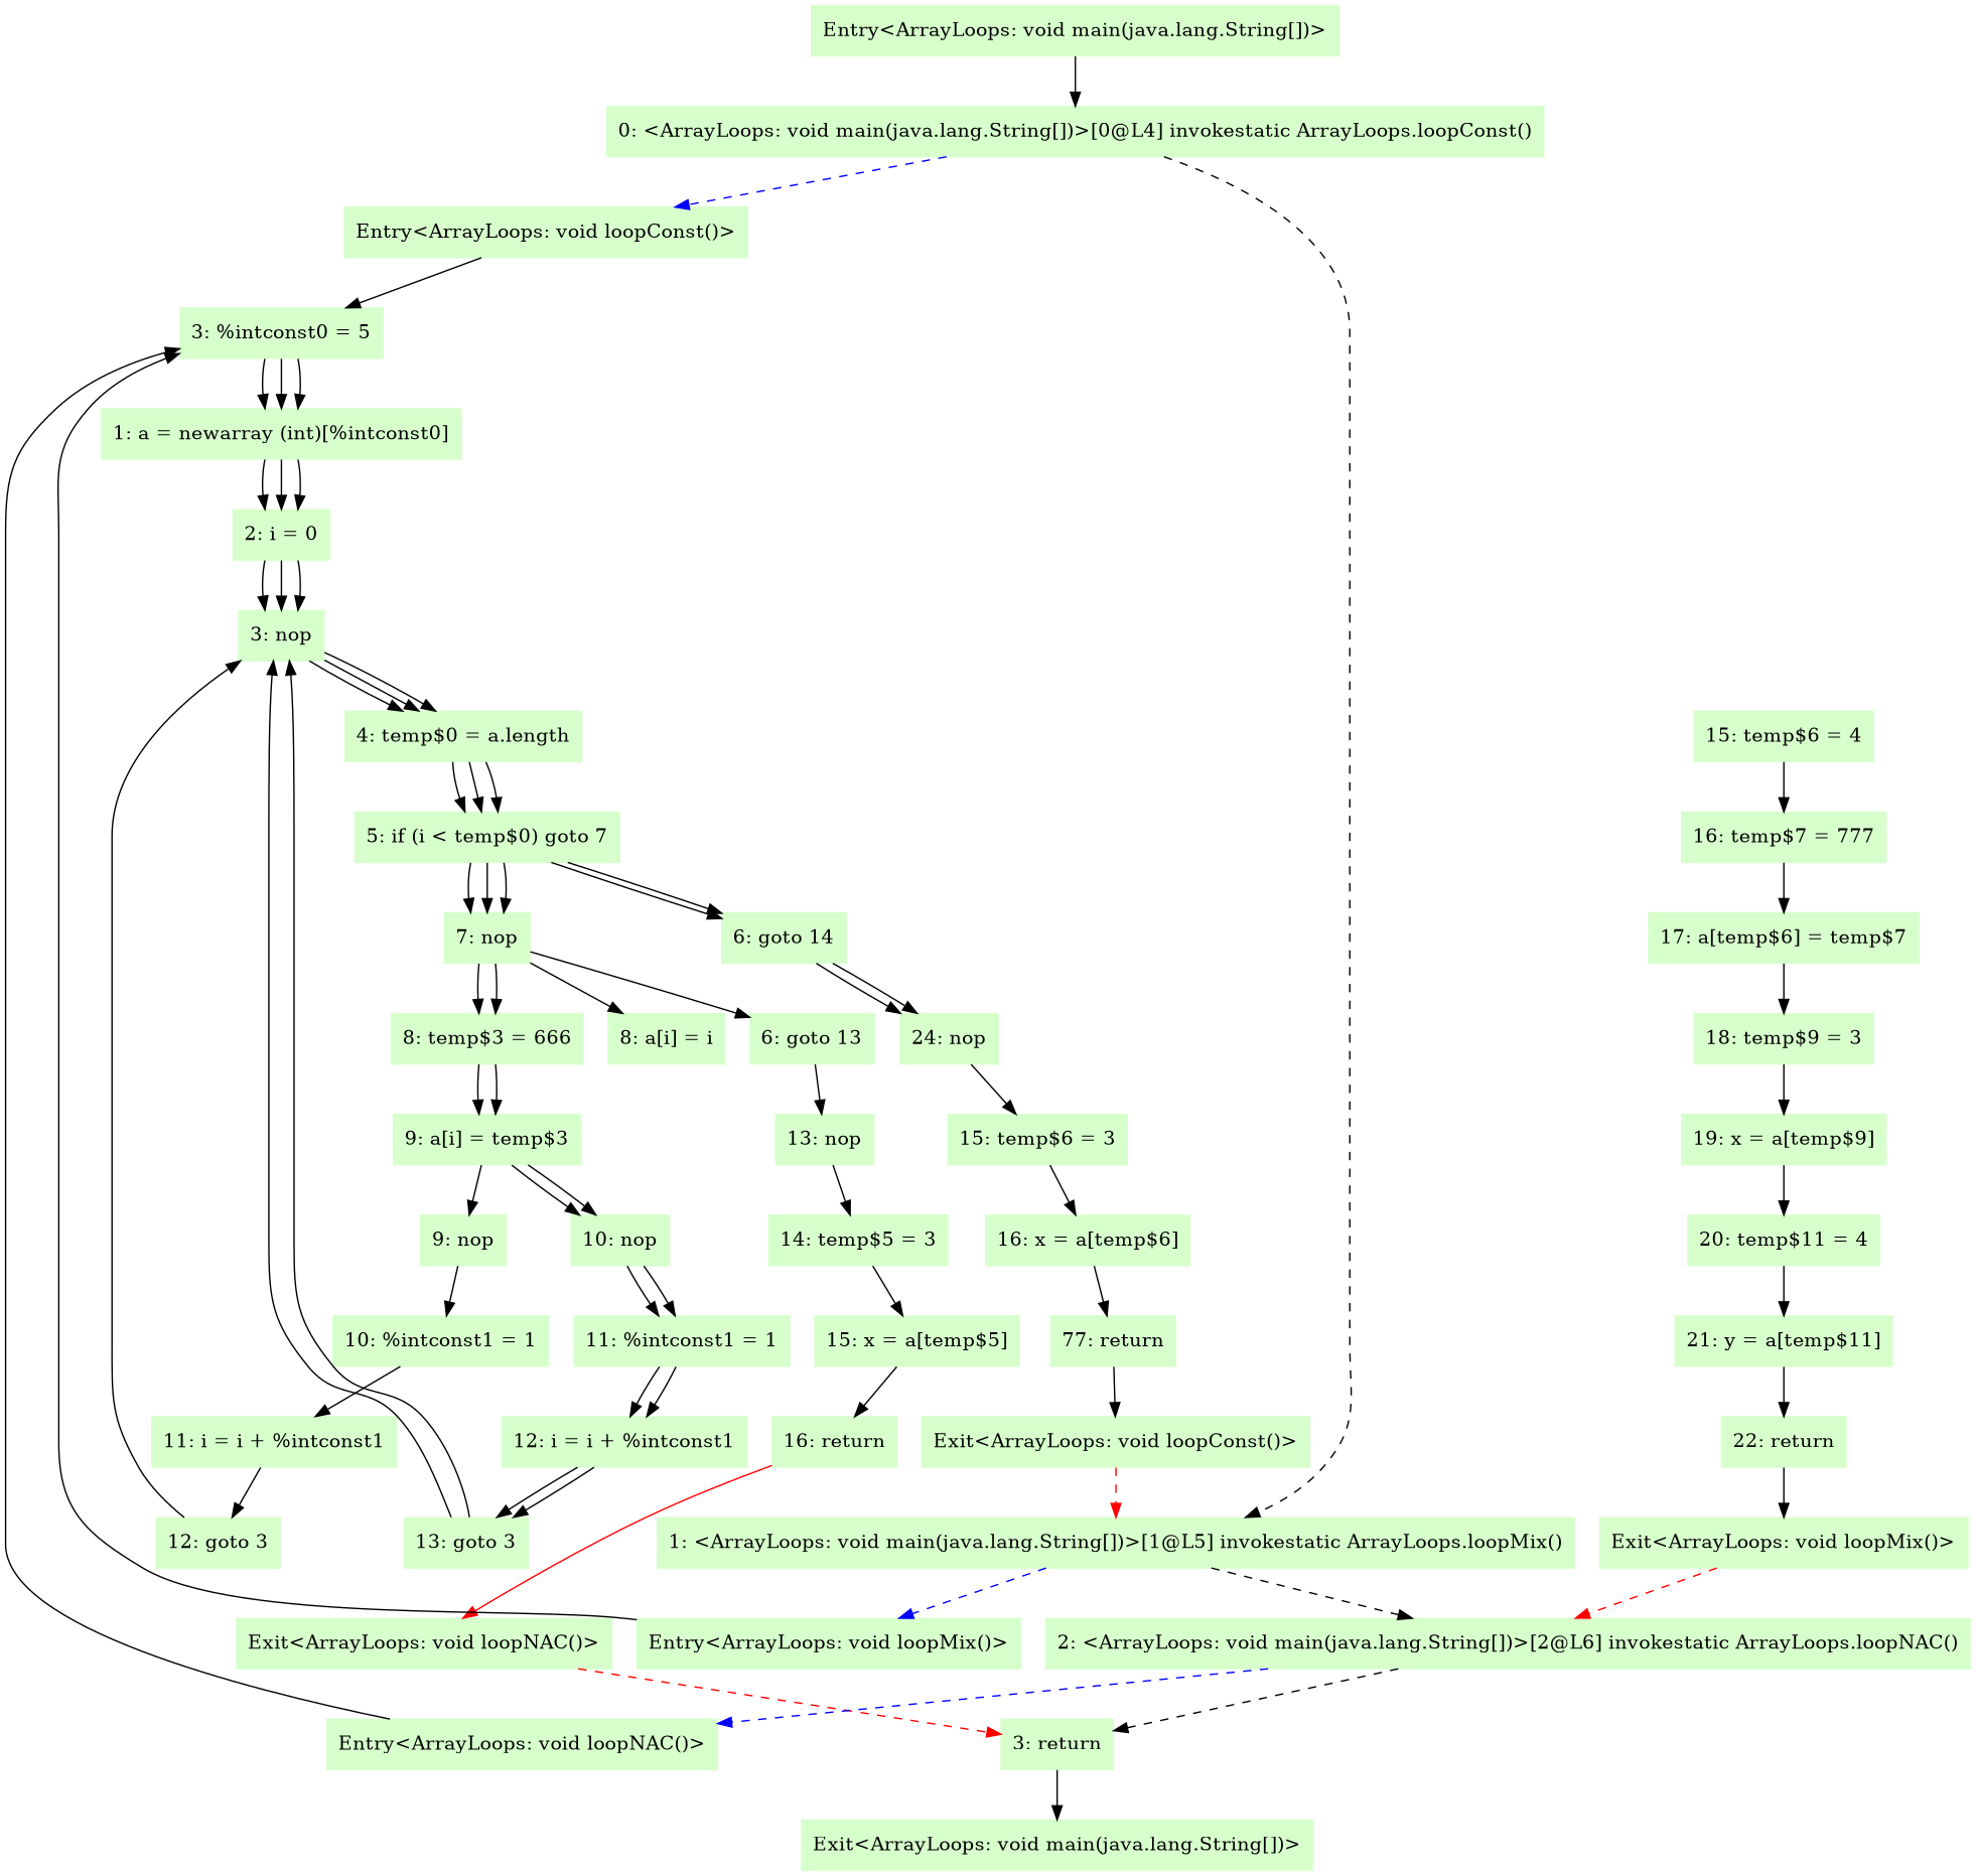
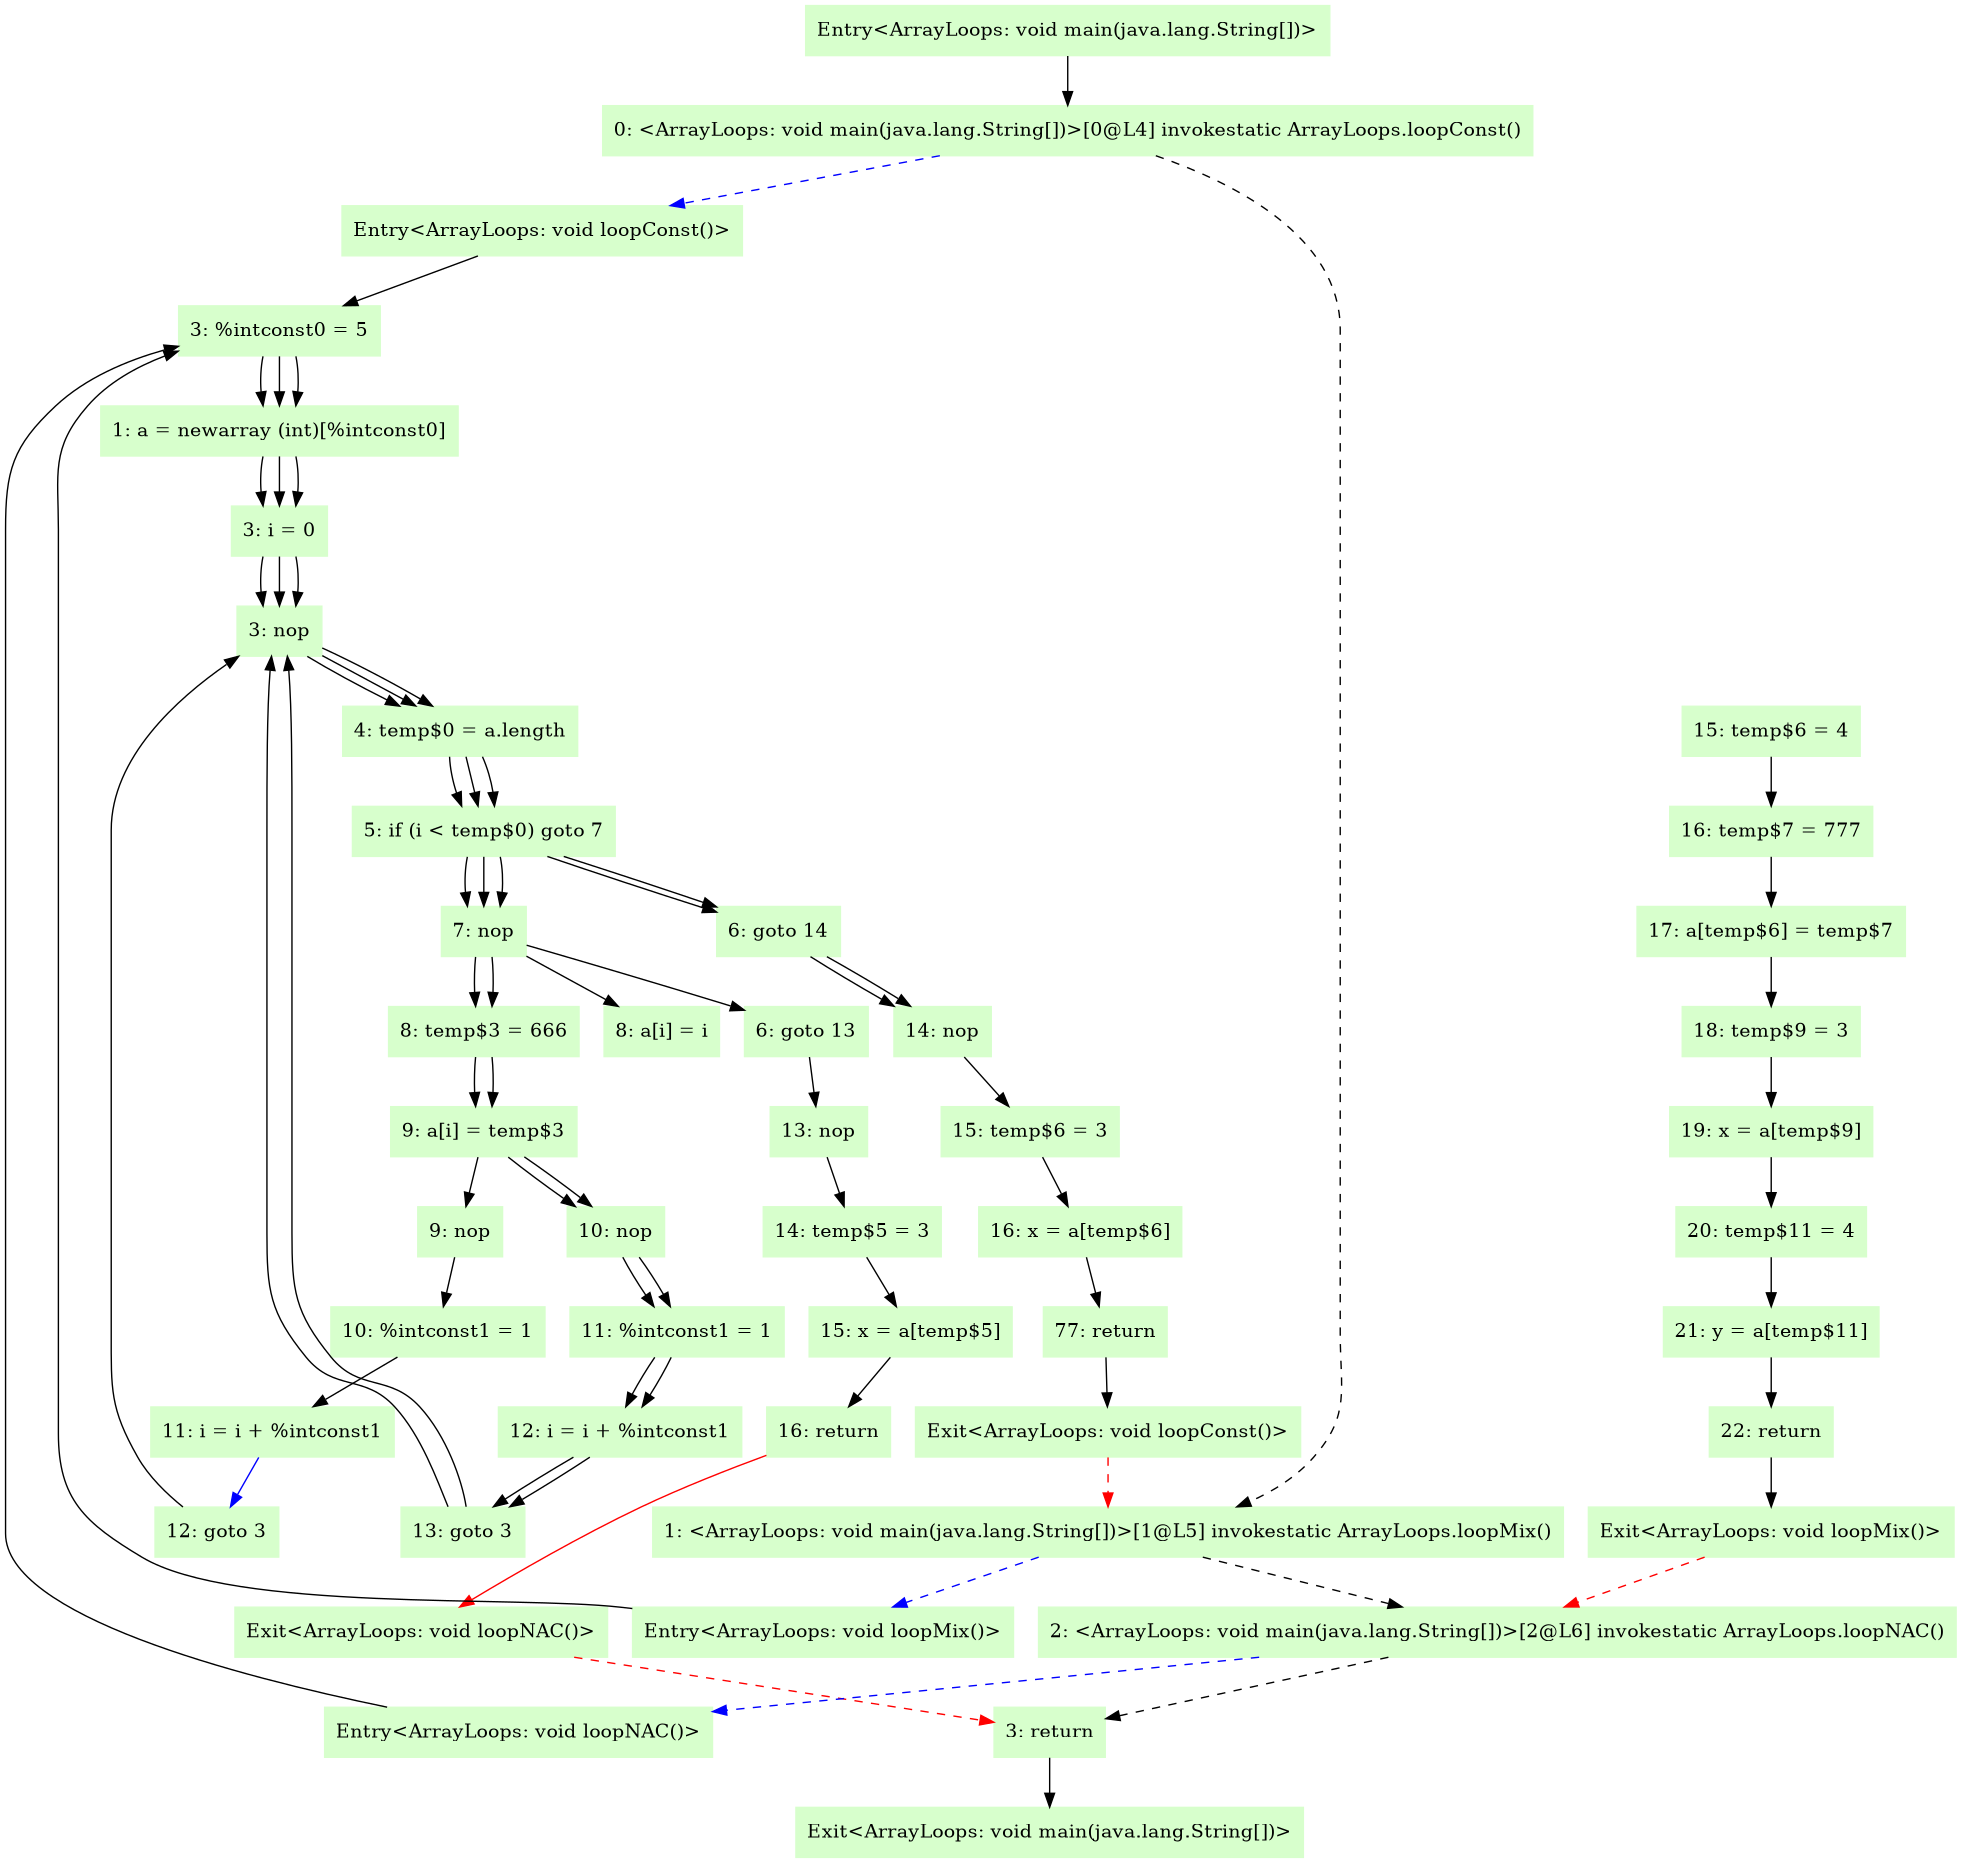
  digraph {
    node [color=".3 .2 1.0" shape=box style=filled]
    n1 [label="3: %intconst0 = 5"]
    "Entry<ArrayLoops: void loopNAC()>"
    "1: a = newarray (int)[%intconst0]"
-   "2: i = 0"
+   "2: i = 0" [label="3: i = 0"]
    "3: nop"
    "4: temp$0 = a.length"
    "5: if (i < temp$0) goto 7"
    "7: nop"
    "6: goto 14"
    "6: goto 13"
    "13: nop"
    "8: a[i] = i"
    "8: temp$3 = 666"
-   "14: nop" [label="24: nop"]
+   "14: nop"
    "14: temp$5 = 3"
    "9: a[i] = temp$3"
    "9: nop"
    "10: %intconst1 = 1"
    "11: i = i + %intconst1"
    "12: goto 3"
    "15: x = a[temp$5]"
    "16: return"
    "Exit<ArrayLoops: void loopNAC()>"
    "3: return"
    "Exit<ArrayLoops: void main(java.lang.String[])>"
    "Entry<ArrayLoops: void loopConst()>"
    "15: temp$6 = 3"
    "10: nop"
    "11: %intconst1 = 1"
    "12: i = i + %intconst1"
    "13: goto 3"
    "16: x = a[temp$6]"
    "15: temp$6 = 4"
    "16: temp$7 = 777"
    n35 [label="77: return"]
    "Exit<ArrayLoops: void loopConst()>"
    "1: <ArrayLoops: void main(java.lang.String[])>[1@L5] invokestatic ArrayLoops.loopMix()"
    "2: <ArrayLoops: void main(java.lang.String[])>[2@L6] invokestatic ArrayLoops.loopNAC()"
    "Entry<ArrayLoops: void loopMix()>"
    "Entry<ArrayLoops: void main(java.lang.String[])>"
    "0: <ArrayLoops: void main(java.lang.String[])>[0@L4] invokestatic ArrayLoops.loopConst()"
    "17: a[temp$6] = temp$7"
    "18: temp$9 = 3"
    "19: x = a[temp$9]"
    "20: temp$11 = 4"
    "21: y = a[temp$11]"
    "22: return"
    "Exit<ArrayLoops: void loopMix()>"
    n1 -> "1: a = newarray (int)[%intconst0]"
    n1 -> "1: a = newarray (int)[%intconst0]"
    n1 -> "1: a = newarray (int)[%intconst0]"
    "Entry<ArrayLoops: void loopNAC()>" -> n1
    "1: a = newarray (int)[%intconst0]" -> "2: i = 0"
    "1: a = newarray (int)[%intconst0]" -> "2: i = 0"
    "1: a = newarray (int)[%intconst0]" -> "2: i = 0"
    "2: i = 0" -> "3: nop"
    "2: i = 0" -> "3: nop"
    "2: i = 0" -> "3: nop"
    "3: nop" -> "4: temp$0 = a.length"
    "3: nop" -> "4: temp$0 = a.length"
    "3: nop" -> "4: temp$0 = a.length"
    "4: temp$0 = a.length" -> "5: if (i < temp$0) goto 7"
    "4: temp$0 = a.length" -> "5: if (i < temp$0) goto 7"
    "4: temp$0 = a.length" -> "5: if (i < temp$0) goto 7"
    "5: if (i < temp$0) goto 7" -> "7: nop"
    "5: if (i < temp$0) goto 7" -> "7: nop"
    "5: if (i < temp$0) goto 7" -> "7: nop"
    "5: if (i < temp$0) goto 7" -> "6: goto 14"
    "5: if (i < temp$0) goto 7" -> "6: goto 14"
    "7: nop" -> "6: goto 13"
    "7: nop" -> "8: a[i] = i"
    "7: nop" -> "8: temp$3 = 666"
    "7: nop" -> "8: temp$3 = 666"
    "6: goto 14" -> "14: nop"
    "6: goto 14" -> "14: nop"
    "6: goto 13" -> "13: nop"
    "13: nop" -> "14: temp$5 = 3"
    "8: temp$3 = 666" -> "9: a[i] = temp$3"
    "8: temp$3 = 666" -> "9: a[i] = temp$3"
    "14: nop" -> "15: temp$6 = 3"
    "14: temp$5 = 3" -> "15: x = a[temp$5]"
    "9: a[i] = temp$3" -> "9: nop"
    "9: a[i] = temp$3" -> "10: nop"
    "9: a[i] = temp$3" -> "10: nop"
    "9: nop" -> "10: %intconst1 = 1"
    "10: %intconst1 = 1" -> "11: i = i + %intconst1"
-   "11: i = i + %intconst1" -> "12: goto 3"
+   "11: i = i + %intconst1" -> "12: goto 3" [color=blue]
    "12: goto 3" -> "3: nop"
    "15: x = a[temp$5]" -> "16: return"
    "16: return" -> "Exit<ArrayLoops: void loopNAC()>" [color=red]
    "Exit<ArrayLoops: void loopNAC()>" -> "3: return" [color=red style=dashed]
    "3: return" -> "Exit<ArrayLoops: void main(java.lang.String[])>"
    "Entry<ArrayLoops: void loopConst()>" -> n1
    "15: temp$6 = 3" -> "16: x = a[temp$6]"
    "10: nop" -> "11: %intconst1 = 1"
    "10: nop" -> "11: %intconst1 = 1"
    "11: %intconst1 = 1" -> "12: i = i + %intconst1"
    "11: %intconst1 = 1" -> "12: i = i + %intconst1"
    "12: i = i + %intconst1" -> "13: goto 3"
    "12: i = i + %intconst1" -> "13: goto 3"
    "13: goto 3" -> "3: nop"
    "13: goto 3" -> "3: nop"
    "16: x = a[temp$6]" -> n35
    "15: temp$6 = 4" -> "16: temp$7 = 777"
    "16: temp$7 = 777" -> "17: a[temp$6] = temp$7"
    n35 -> "Exit<ArrayLoops: void loopConst()>"
    "Exit<ArrayLoops: void loopConst()>" -> "1: <ArrayLoops: void main(java.lang.String[])>[1@L5] invokestatic ArrayLoops.loopMix()" [color=red style=dashed]
    "1: <ArrayLoops: void main(java.lang.String[])>[1@L5] invokestatic ArrayLoops.loopMix()" -> "2: <ArrayLoops: void main(java.lang.String[])>[2@L6] invokestatic ArrayLoops.loopNAC()" [style=dashed]
    "1: <ArrayLoops: void main(java.lang.String[])>[1@L5] invokestatic ArrayLoops.loopMix()" -> "Entry<ArrayLoops: void loopMix()>" [color=blue style=dashed]
    "2: <ArrayLoops: void main(java.lang.String[])>[2@L6] invokestatic ArrayLoops.loopNAC()" -> "Entry<ArrayLoops: void loopNAC()>" [color=blue style=dashed]
    "2: <ArrayLoops: void main(java.lang.String[])>[2@L6] invokestatic ArrayLoops.loopNAC()" -> "3: return" [style=dashed]
    "Entry<ArrayLoops: void loopMix()>" -> n1
    "Entry<ArrayLoops: void main(java.lang.String[])>" -> "0: <ArrayLoops: void main(java.lang.String[])>[0@L4] invokestatic ArrayLoops.loopConst()"
    "0: <ArrayLoops: void main(java.lang.String[])>[0@L4] invokestatic ArrayLoops.loopConst()" -> "Entry<ArrayLoops: void loopConst()>" [color=blue style=dashed]
    "0: <ArrayLoops: void main(java.lang.String[])>[0@L4] invokestatic ArrayLoops.loopConst()" -> "1: <ArrayLoops: void main(java.lang.String[])>[1@L5] invokestatic ArrayLoops.loopMix()" [style=dashed]
    "17: a[temp$6] = temp$7" -> "18: temp$9 = 3"
    "18: temp$9 = 3" -> "19: x = a[temp$9]"
    "19: x = a[temp$9]" -> "20: temp$11 = 4"
    "20: temp$11 = 4" -> "21: y = a[temp$11]"
    "21: y = a[temp$11]" -> "22: return"
    "22: return" -> "Exit<ArrayLoops: void loopMix()>"
    "Exit<ArrayLoops: void loopMix()>" -> "2: <ArrayLoops: void main(java.lang.String[])>[2@L6] invokestatic ArrayLoops.loopNAC()" [color=red style=dashed]
  }
